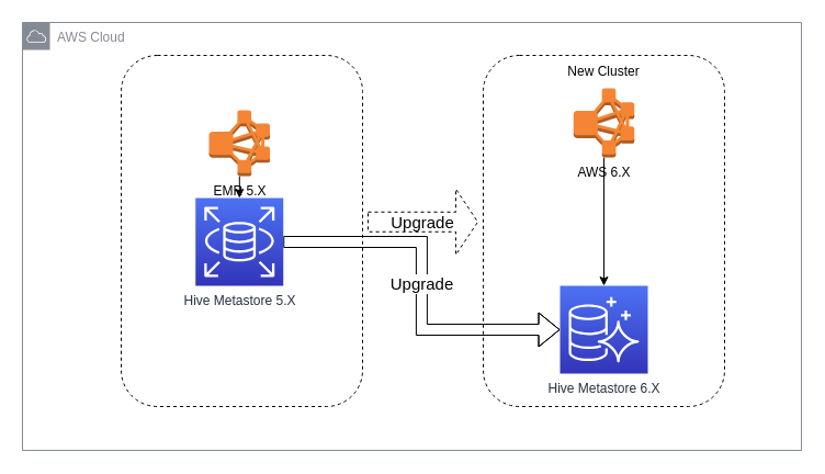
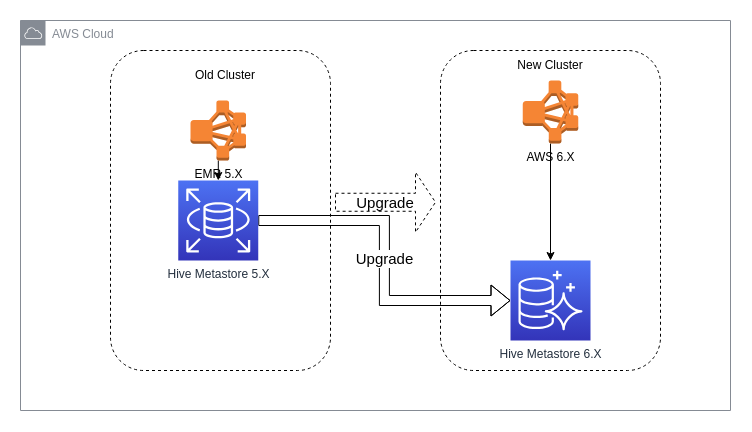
  <mxCell id="0" />
  <mxCell id="1" parent="0" />
  <mxCell id="2" value="AWS Cloud" style="sketch=0;outlineConnect=0;gradientColor=none;html=1;whiteSpace=wrap;fontSize=12;fontStyle=0;shape=mxgraph.aws4.group;grIcon=mxgraph.aws4.group_aws_cloud;strokeColor=#858B94;fillColor=none;verticalAlign=top;align=left;spacingLeft=30;fontColor=#858B94;dashed=0;" parent="1" vertex="1"><mxGeometry x="20" y="20" width="710" height="390" as="geometry" /></mxCell>
  <mxCell id="3" value="" style="rounded=1;whiteSpace=wrap;html=1;dashed=1;" parent="1" vertex="1"><mxGeometry x="440" y="50" width="220" height="320" as="geometry" /></mxCell>
  <mxCell id="4" value="" style="rounded=1;whiteSpace=wrap;html=1;dashed=1;" parent="1" vertex="1"><mxGeometry x="110" y="50" width="220" height="320" as="geometry" /></mxCell>
  <mxCell id="5" style="edgeStyle=orthogonalEdgeStyle;rounded=0;orthogonalLoop=1;jettySize=auto;html=1;" parent="1" source="6" target="9" edge="1"><mxGeometry relative="1" as="geometry" /></mxCell>
  <mxCell id="6" value="EMR 5.X" style="outlineConnect=0;dashed=0;verticalLabelPosition=bottom;verticalAlign=top;align=center;html=1;shape=mxgraph.aws3.emr_cluster;fillColor=#F58534;gradientColor=none;" parent="1" vertex="1"><mxGeometry x="190" y="100" width="55.5" height="60" as="geometry" /></mxCell>
  <mxCell id="7" style="edgeStyle=orthogonalEdgeStyle;rounded=0;orthogonalLoop=1;jettySize=auto;html=1;exitX=1;exitY=0.5;exitDx=0;exitDy=0;exitPerimeter=0;shape=flexArrow;" edge="1" parent="1" source="9" target="15"><mxGeometry relative="1" as="geometry" /></mxCell>
  <mxCell id="8" value="Upgrade" style="edgeLabel;html=1;align=center;verticalAlign=middle;resizable=0;points=[];fontSize=15;" vertex="1" connectable="0" parent="7"><mxGeometry x="-0.015" relative="1" as="geometry"><mxPoint as="offset" /></mxGeometry></mxCell>
  <mxCell id="9" value="Hive Metastore 5.X" style="sketch=0;points=[[0,0,0],[0.25,0,0],[0.5,0,0],[0.75,0,0],[1,0,0],[0,1,0],[0.25,1,0],[0.5,1,0],[0.75,1,0],[1,1,0],[0,0.25,0],[0,0.5,0],[0,0.75,0],[1,0.25,0],[1,0.5,0],[1,0.75,0]];outlineConnect=0;fontColor=#232F3E;gradientColor=#4D72F3;gradientDirection=north;fillColor=#3334B9;strokeColor=#ffffff;dashed=0;verticalLabelPosition=bottom;verticalAlign=top;align=center;html=1;fontSize=12;fontStyle=0;aspect=fixed;shape=mxgraph.aws4.resourceIcon;resIcon=mxgraph.aws4.rds;" parent="1" vertex="1"><mxGeometry x="177.75" y="180" width="80" height="80" as="geometry" /></mxCell>
  <mxCell id="10" style="edgeStyle=orthogonalEdgeStyle;rounded=0;orthogonalLoop=1;jettySize=auto;html=1;exitX=0.5;exitY=1;exitDx=0;exitDy=0;exitPerimeter=0;entryX=0.5;entryY=0;entryDx=0;entryDy=0;entryPerimeter=0;" parent="1" source="11" target="15" edge="1"><mxGeometry relative="1" as="geometry"><mxPoint x="549" y="260" as="targetPoint" /></mxGeometry></mxCell>
  <mxCell id="11" value="AWS 6.X" style="outlineConnect=0;dashed=0;verticalLabelPosition=bottom;verticalAlign=top;align=center;html=1;shape=mxgraph.aws3.emr_cluster;fillColor=#F58534;gradientColor=none;" parent="1" vertex="1"><mxGeometry x="522.25" y="80" width="55.5" height="63" as="geometry" /></mxCell>
+ <mxCell id="12" value="Old Cluster" style="text;html=1;strokeColor=none;fillColor=none;align=center;verticalAlign=middle;whiteSpace=wrap;rounded=0;" parent="1" vertex="1"><mxGeometry x="190" y="60" width="70" height="30" as="geometry" /></mxCell>
  <mxCell id="13" value="New Cluster" style="text;html=1;strokeColor=none;fillColor=none;align=center;verticalAlign=middle;whiteSpace=wrap;rounded=0;" parent="1" vertex="1"><mxGeometry x="515" y="50" width="70" height="30" as="geometry" /></mxCell>
  <mxCell id="14" value="&lt;font style=&quot;font-size: 15px&quot;&gt;Upgrade&lt;/font&gt;" style="shape=singleArrow;whiteSpace=wrap;html=1;dashed=1;" parent="1" vertex="1"><mxGeometry x="335" y="171.75" width="100" height="60" as="geometry" /></mxCell>
  <mxCell id="15" value="Hive Metastore 6.X" style="sketch=0;points=[[0,0,0],[0.25,0,0],[0.5,0,0],[0.75,0,0],[1,0,0],[0,1,0],[0.25,1,0],[0.5,1,0],[0.75,1,0],[1,1,0],[0,0.25,0],[0,0.5,0],[0,0.75,0],[1,0.25,0],[1,0.5,0],[1,0.75,0]];outlineConnect=0;fontColor=#232F3E;gradientColor=#4D72F3;gradientDirection=north;fillColor=#3334B9;strokeColor=#ffffff;dashed=0;verticalLabelPosition=bottom;verticalAlign=top;align=center;html=1;fontSize=12;fontStyle=0;aspect=fixed;shape=mxgraph.aws4.resourceIcon;resIcon=mxgraph.aws4.aurora;" vertex="1" parent="1"><mxGeometry x="510" y="260" width="80" height="80" as="geometry" /></mxCell>
